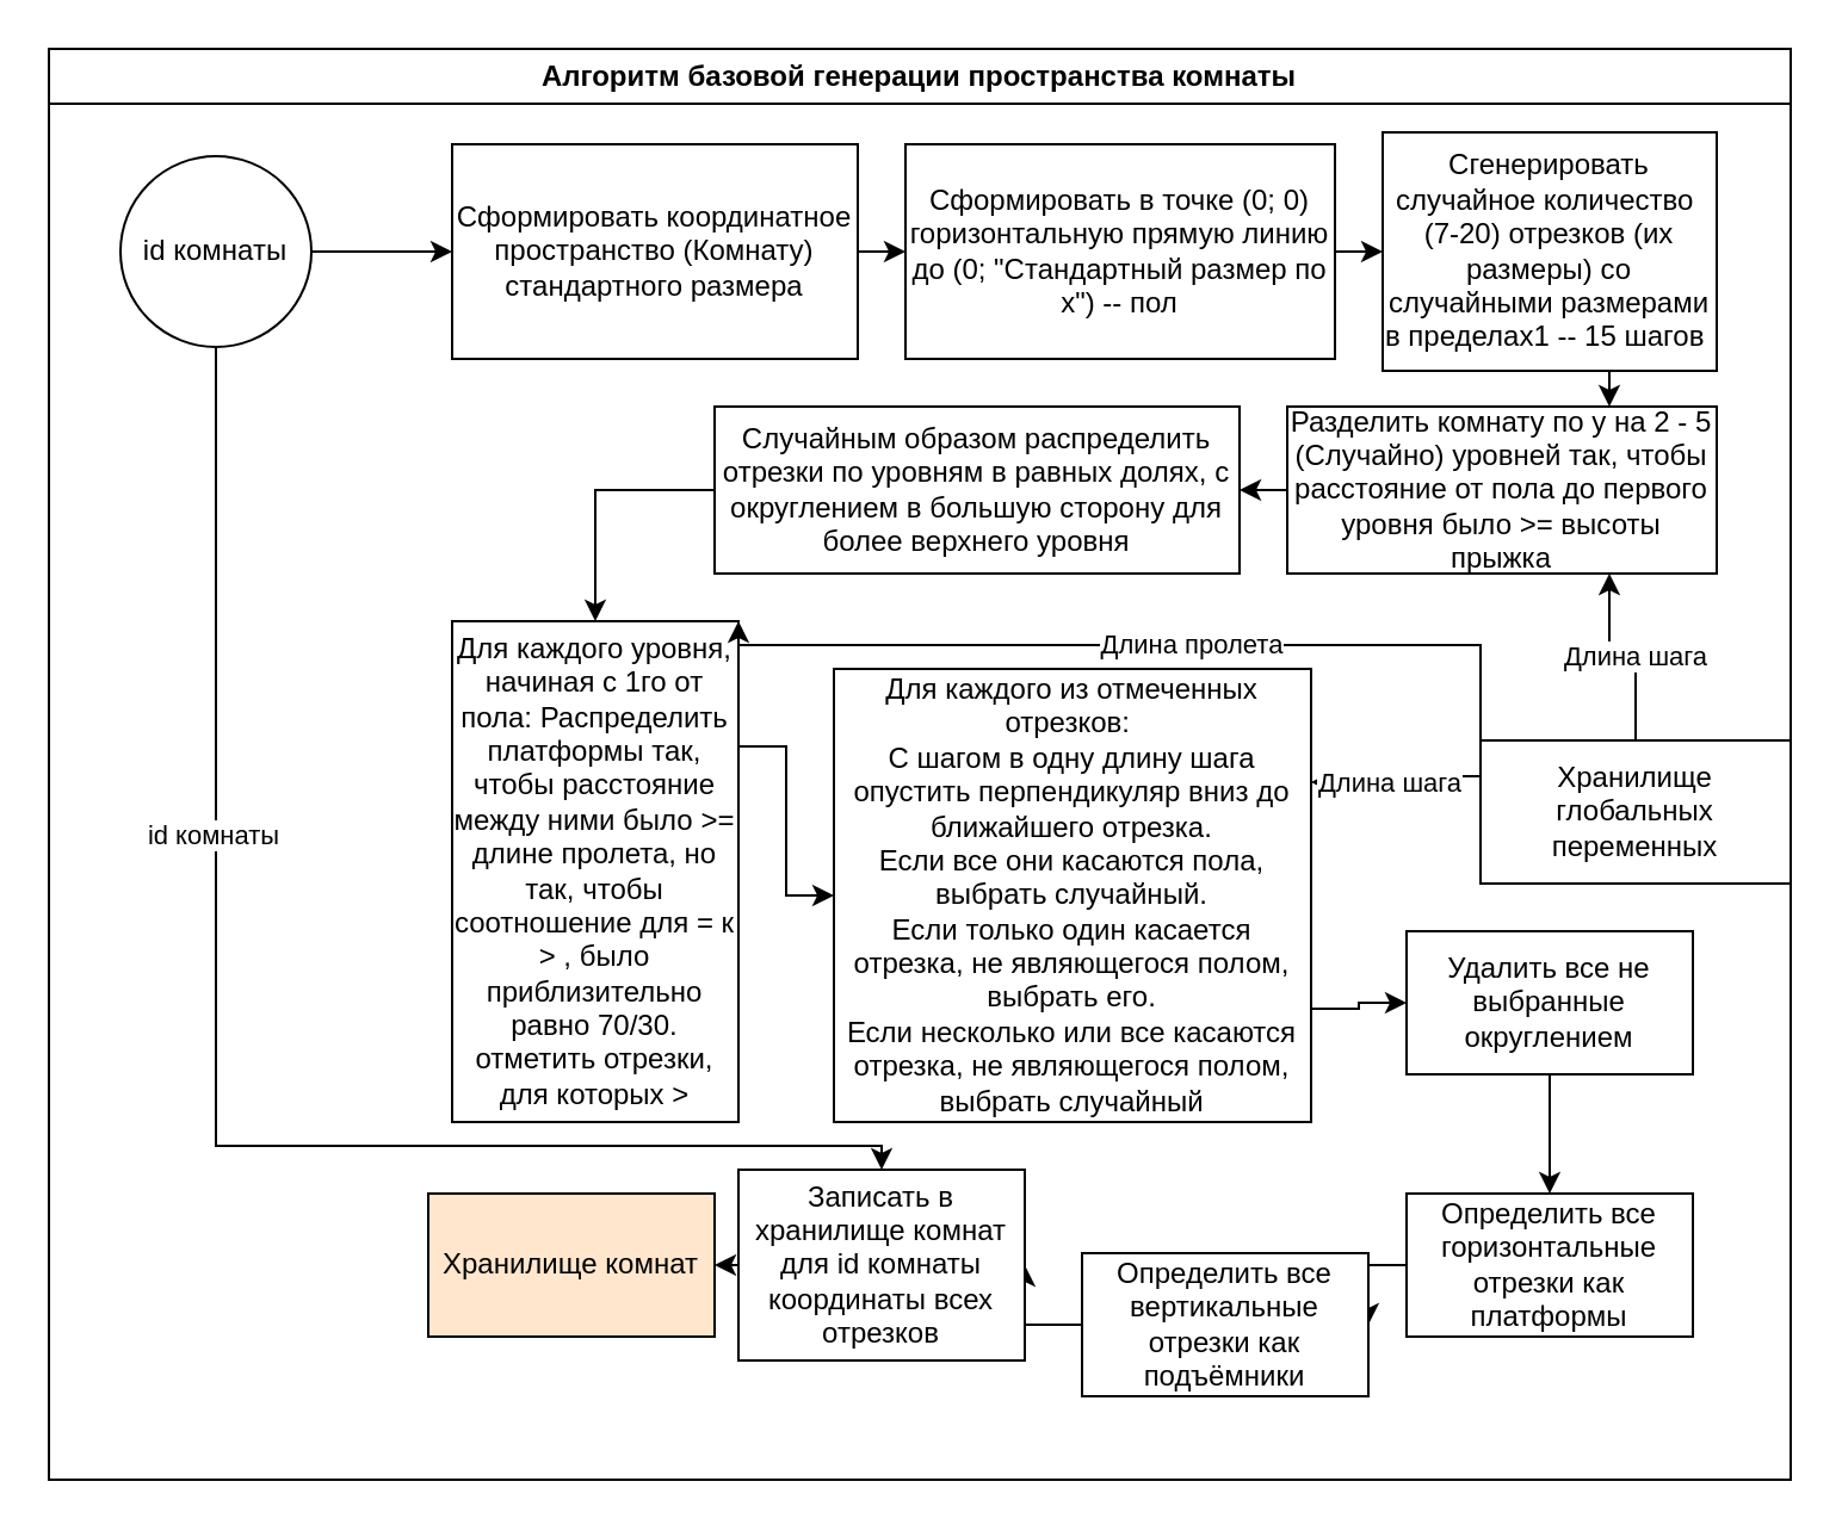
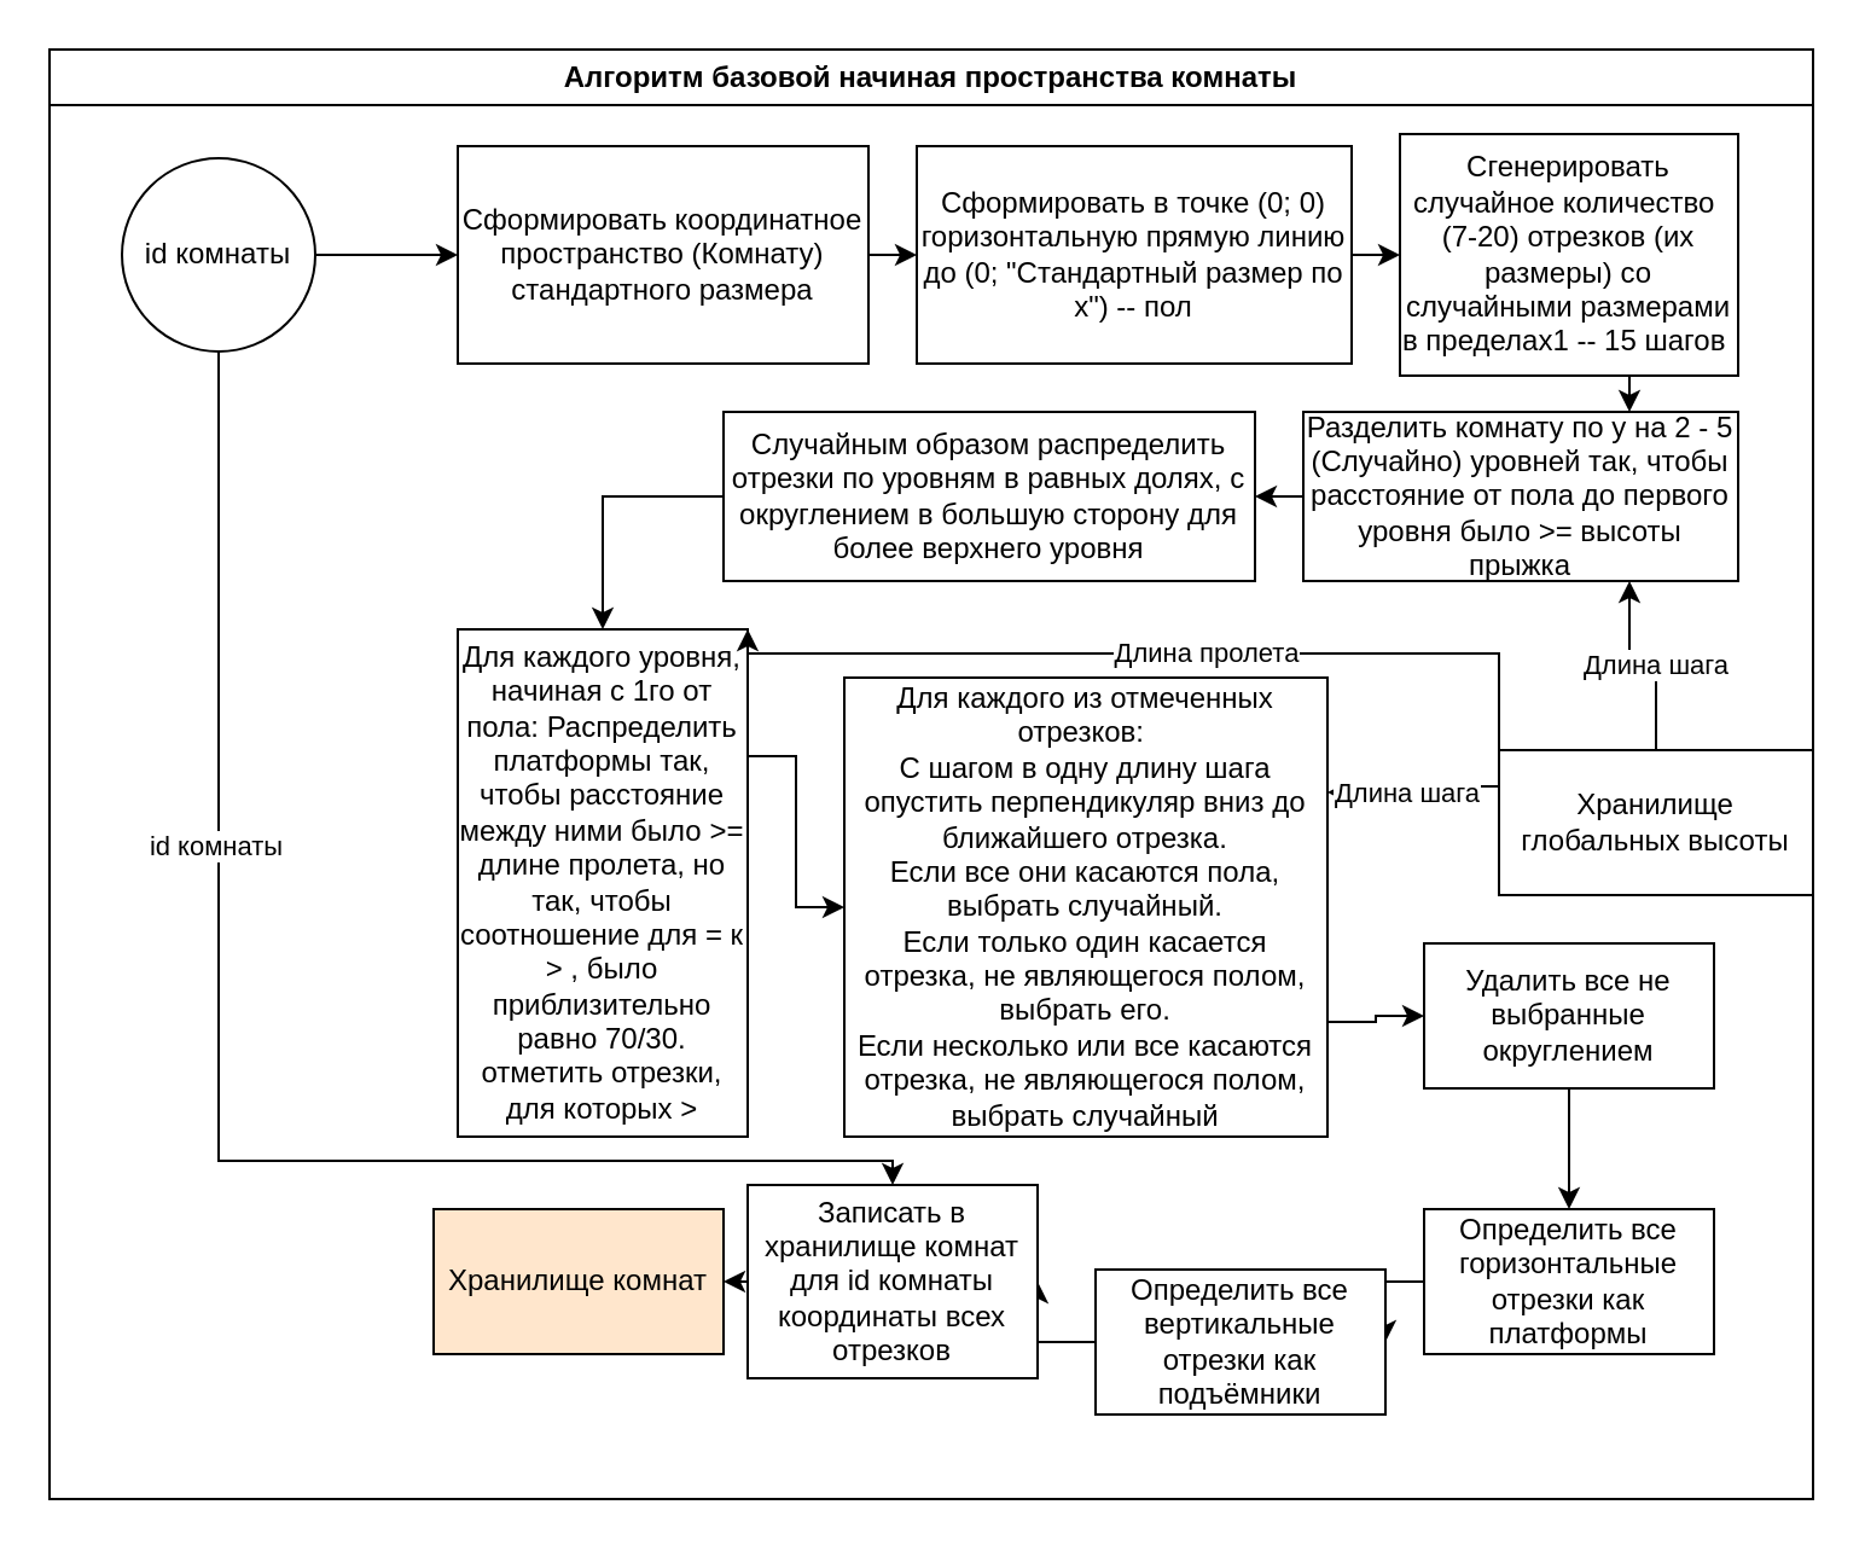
  <mxCell id="0" />
  <mxCell id="1" parent="0" />
- <mxCell id="2" value="Алгоритм базовой генерации пространства комнаты" style="swimlane;whiteSpace=wrap;html=1;" vertex="1" parent="1"><mxGeometry x="20" y="20" width="730" height="600" as="geometry" /></mxCell>
+ <mxCell id="2" value="Алгоритм базовой начиная пространства комнаты" style="swimlane;whiteSpace=wrap;html=1;" vertex="1" parent="1"><mxGeometry x="20" y="20" width="730" height="600" as="geometry" /></mxCell>
  <mxCell id="3" style="edgeStyle=orthogonalEdgeStyle;rounded=0;orthogonalLoop=1;jettySize=auto;html=1;exitX=1;exitY=0.75;exitDx=0;exitDy=0;entryX=0;entryY=0.5;entryDx=0;entryDy=0;" edge="1" parent="2" source="4" target="18"><mxGeometry relative="1" as="geometry" /></mxCell>
  <mxCell id="4" value="Для каждого из отмеченных отрезков:&amp;nbsp;&lt;br&gt;С шагом в одну длину шага опустить перпендикуляр вниз до ближайшего отрезка.&lt;br&gt;Если все они касаются пола, выбрать случайный.&lt;br&gt;Если только один касается отрезка, не являющегося полом, выбрать его.&lt;br&gt;Если несколько или все касаются отрезка, не являющегося полом, выбрать случайный" style="rounded=0;whiteSpace=wrap;html=1;" vertex="1" parent="2"><mxGeometry x="329" y="260" width="200" height="190" as="geometry" /></mxCell>
  <mxCell id="5" style="edgeStyle=orthogonalEdgeStyle;rounded=0;orthogonalLoop=1;jettySize=auto;html=1;exitX=1;exitY=0.5;exitDx=0;exitDy=0;entryX=0;entryY=0.5;entryDx=0;entryDy=0;" edge="1" parent="2" source="6" target="8"><mxGeometry relative="1" as="geometry" /></mxCell>
  <mxCell id="6" value="Сформировать координатное пространство (Комнату) стандартного размера" style="rounded=0;whiteSpace=wrap;html=1;" vertex="1" parent="2"><mxGeometry x="169" y="40" width="170" height="90" as="geometry" /></mxCell>
  <mxCell id="7" style="edgeStyle=orthogonalEdgeStyle;rounded=0;orthogonalLoop=1;jettySize=auto;html=1;exitX=1;exitY=0.5;exitDx=0;exitDy=0;entryX=0;entryY=0.5;entryDx=0;entryDy=0;" edge="1" parent="2" source="8" target="10"><mxGeometry relative="1" as="geometry" /></mxCell>
  <mxCell id="8" value="Сформировать в точке (0; 0) горизонтальную прямую линию до (0; &quot;Стандартный размер по х&quot;) -- пол" style="rounded=0;whiteSpace=wrap;html=1;" vertex="1" parent="2"><mxGeometry x="359" y="40" width="180" height="90" as="geometry" /></mxCell>
  <mxCell id="9" style="edgeStyle=orthogonalEdgeStyle;rounded=0;orthogonalLoop=1;jettySize=auto;html=1;exitX=0.5;exitY=1;exitDx=0;exitDy=0;entryX=0.75;entryY=0;entryDx=0;entryDy=0;" edge="1" parent="2" source="10" target="12"><mxGeometry relative="1" as="geometry" /></mxCell>
  <mxCell id="10" value="Сгенерировать случайное количество&amp;nbsp; (7-20) отрезков (их размеры) со случайными размерами в&amp;nbsp;пределах1 -- 15 шагов&amp;nbsp;" style="rounded=0;whiteSpace=wrap;html=1;" vertex="1" parent="2"><mxGeometry x="559" y="35" width="140" height="100" as="geometry" /></mxCell>
  <mxCell id="11" style="edgeStyle=orthogonalEdgeStyle;rounded=0;orthogonalLoop=1;jettySize=auto;html=1;exitX=0;exitY=0.5;exitDx=0;exitDy=0;entryX=1;entryY=0.5;entryDx=0;entryDy=0;" edge="1" parent="2" source="12" target="14"><mxGeometry relative="1" as="geometry" /></mxCell>
  <mxCell id="12" value="Разделить комнату по у на 2 - 5 (Случайно) уровней так, чтобы расстояние от пола до первого уровня было &amp;gt;= высоты прыжка" style="rounded=0;whiteSpace=wrap;html=1;" vertex="1" parent="2"><mxGeometry x="519" y="150" width="180" height="70" as="geometry" /></mxCell>
  <mxCell id="13" style="edgeStyle=orthogonalEdgeStyle;rounded=0;orthogonalLoop=1;jettySize=auto;html=1;exitX=0;exitY=0.5;exitDx=0;exitDy=0;" edge="1" parent="2" source="14" target="16"><mxGeometry relative="1" as="geometry" /></mxCell>
  <mxCell id="14" value="Случайным образом распределить отрезки по уровням в равных долях, с округлением в большую сторону для более верхнего уровня" style="rounded=0;whiteSpace=wrap;html=1;" vertex="1" parent="2"><mxGeometry x="279" y="150" width="220" height="70" as="geometry" /></mxCell>
  <mxCell id="15" style="edgeStyle=orthogonalEdgeStyle;rounded=0;orthogonalLoop=1;jettySize=auto;html=1;exitX=1;exitY=0.25;exitDx=0;exitDy=0;entryX=0;entryY=0.5;entryDx=0;entryDy=0;" edge="1" parent="2" source="16" target="4"><mxGeometry relative="1" as="geometry" /></mxCell>
  <mxCell id="16" value="Для каждого уровня, начиная с 1го от пола: Распределить платформы так, чтобы расстояние между ними было &amp;gt;= длине пролета, но так, чтобы соотношение для = к &amp;gt; , было приблизительно равно 70/30. отметить отрезки, для которых &amp;gt;" style="rounded=0;whiteSpace=wrap;html=1;" vertex="1" parent="2"><mxGeometry x="169" y="240" width="120" height="210" as="geometry" /></mxCell>
  <mxCell id="17" style="edgeStyle=orthogonalEdgeStyle;rounded=0;orthogonalLoop=1;jettySize=auto;html=1;exitX=0.5;exitY=1;exitDx=0;exitDy=0;entryX=0.5;entryY=0;entryDx=0;entryDy=0;" edge="1" parent="2" source="18" target="20"><mxGeometry relative="1" as="geometry" /></mxCell>
  <mxCell id="18" value="Удалить все не выбранные округлением" style="rounded=0;whiteSpace=wrap;html=1;" vertex="1" parent="2"><mxGeometry x="569" y="370" width="120" height="60" as="geometry" /></mxCell>
  <mxCell id="19" style="edgeStyle=orthogonalEdgeStyle;rounded=0;orthogonalLoop=1;jettySize=auto;html=1;exitX=0;exitY=0.5;exitDx=0;exitDy=0;entryX=1;entryY=0.5;entryDx=0;entryDy=0;" edge="1" parent="2" source="20" target="22"><mxGeometry relative="1" as="geometry" /></mxCell>
  <mxCell id="20" value="Определить все горизонтальные отрезки как платформы" style="rounded=0;whiteSpace=wrap;html=1;" vertex="1" parent="2"><mxGeometry x="569" y="480" width="120" height="60" as="geometry" /></mxCell>
  <mxCell id="21" style="edgeStyle=orthogonalEdgeStyle;rounded=0;orthogonalLoop=1;jettySize=auto;html=1;exitX=0;exitY=0.5;exitDx=0;exitDy=0;entryX=1;entryY=0.5;entryDx=0;entryDy=0;" edge="1" parent="2" source="22" target="24"><mxGeometry relative="1" as="geometry" /></mxCell>
  <mxCell id="22" value="Определить все вертикальные отрезки как подъёмники" style="rounded=0;whiteSpace=wrap;html=1;" vertex="1" parent="2"><mxGeometry x="433" y="505" width="120" height="60" as="geometry" /></mxCell>
  <mxCell id="23" style="edgeStyle=orthogonalEdgeStyle;rounded=0;orthogonalLoop=1;jettySize=auto;html=1;exitX=0;exitY=0.5;exitDx=0;exitDy=0;entryX=1;entryY=0.5;entryDx=0;entryDy=0;" edge="1" parent="2" source="24" target="25"><mxGeometry relative="1" as="geometry" /></mxCell>
  <mxCell id="24" value="Записать в хранилище комнат для id комнаты координаты всех отрезков" style="rounded=0;whiteSpace=wrap;html=1;" vertex="1" parent="2"><mxGeometry x="289" y="470" width="120" height="80" as="geometry" /></mxCell>
  <mxCell id="25" value="Хранилище комнат" style="rounded=0;whiteSpace=wrap;html=1;fillColor=#ffe6cc;" vertex="1" parent="2"><mxGeometry x="159" y="480" width="120" height="60" as="geometry" /></mxCell>
  <mxCell id="26" style="edgeStyle=orthogonalEdgeStyle;rounded=0;orthogonalLoop=1;jettySize=auto;html=1;exitX=1;exitY=0.5;exitDx=0;exitDy=0;entryX=0;entryY=0.5;entryDx=0;entryDy=0;" edge="1" parent="2" source="29" target="6"><mxGeometry relative="1" as="geometry" /></mxCell>
  <mxCell id="27" style="edgeStyle=orthogonalEdgeStyle;rounded=0;orthogonalLoop=1;jettySize=auto;html=1;exitX=0.5;exitY=1;exitDx=0;exitDy=0;" edge="1" parent="2" source="29" target="24"><mxGeometry relative="1" as="geometry"><Array as="points"><mxPoint x="70" y="460" /><mxPoint x="349" y="460" /></Array></mxGeometry></mxCell>
  <mxCell id="28" value="id комнаты" style="edgeLabel;html=1;align=center;verticalAlign=middle;resizable=0;points=[];" vertex="1" connectable="0" parent="27"><mxGeometry x="-0.345" y="-2" relative="1" as="geometry"><mxPoint as="offset" /></mxGeometry></mxCell>
  <mxCell id="29" value="id комнаты" style="ellipse;whiteSpace=wrap;html=1;aspect=fixed;" vertex="1" parent="2"><mxGeometry x="30" y="45" width="80" height="80" as="geometry" /></mxCell>
- <mxCell id="30" value="Хранилище глобальных переменных" style="rounded=0;whiteSpace=wrap;html=1;" vertex="1" parent="2"><mxGeometry x="600" y="290" width="130" height="60" as="geometry" /></mxCell>
+ <mxCell id="30" value="Хранилище глобальных высоты" style="rounded=0;whiteSpace=wrap;html=1;" vertex="1" parent="2"><mxGeometry x="600" y="290" width="130" height="60" as="geometry" /></mxCell>
  <mxCell id="31" style="edgeStyle=orthogonalEdgeStyle;rounded=0;orthogonalLoop=1;jettySize=auto;html=1;exitX=0.5;exitY=0;exitDx=0;exitDy=0;entryX=0.75;entryY=1;entryDx=0;entryDy=0;" edge="1" parent="2" source="30" target="12"><mxGeometry relative="1" as="geometry" /></mxCell>
  <mxCell id="32" value="Длина шага" style="edgeLabel;html=1;align=center;verticalAlign=middle;resizable=0;points=[];" vertex="1" connectable="0" parent="31"><mxGeometry x="-0.111" y="-1" relative="1" as="geometry"><mxPoint as="offset" /></mxGeometry></mxCell>
  <mxCell id="33" style="edgeStyle=orthogonalEdgeStyle;rounded=0;orthogonalLoop=1;jettySize=auto;html=1;exitX=0;exitY=0;exitDx=0;exitDy=0;entryX=1;entryY=0;entryDx=0;entryDy=0;" edge="1" parent="2" source="30" target="16"><mxGeometry relative="1" as="geometry"><Array as="points"><mxPoint x="600" y="250" /><mxPoint x="289" y="250" /></Array></mxGeometry></mxCell>
  <mxCell id="34" value="Длина пролета" style="edgeLabel;html=1;align=center;verticalAlign=middle;resizable=0;points=[];" vertex="1" connectable="0" parent="33"><mxGeometry x="-0.103" y="-1" relative="1" as="geometry"><mxPoint as="offset" /></mxGeometry></mxCell>
  <mxCell id="35" style="edgeStyle=orthogonalEdgeStyle;rounded=0;orthogonalLoop=1;jettySize=auto;html=1;exitX=0;exitY=0.25;exitDx=0;exitDy=0;entryX=1;entryY=0.25;entryDx=0;entryDy=0;" edge="1" parent="2" source="30" target="4"><mxGeometry relative="1" as="geometry" /></mxCell>
  <mxCell id="36" value="Длина шага" style="edgeLabel;html=1;align=center;verticalAlign=middle;resizable=0;points=[];" vertex="1" connectable="0" parent="35"><mxGeometry x="0.113" relative="1" as="geometry"><mxPoint as="offset" /></mxGeometry></mxCell>
